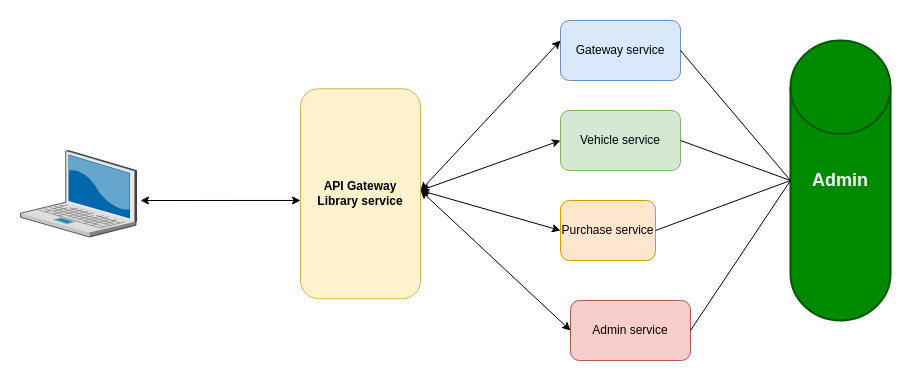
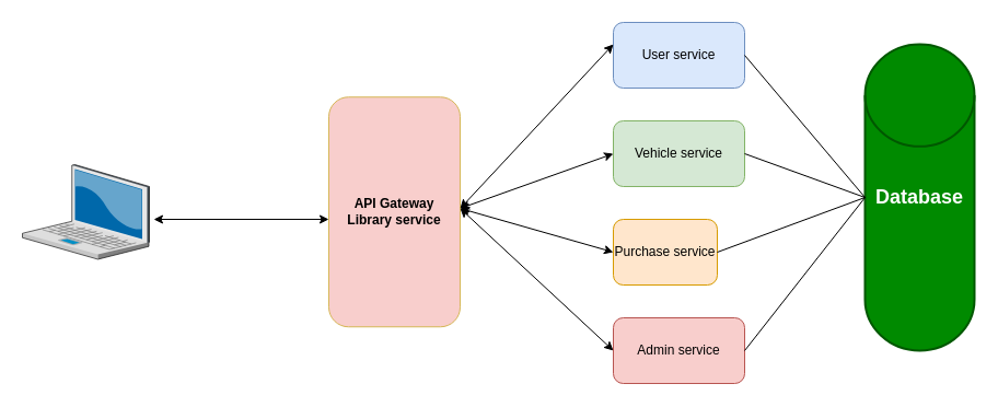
  <mxCell id="0" />
  <mxCell id="1" parent="0" />
  <mxCell id="2" value="" style="verticalLabelPosition=bottom;sketch=0;aspect=fixed;html=1;verticalAlign=top;strokeColor=none;align=center;outlineConnect=0;shape=mxgraph.citrix.laptop_2;" vertex="1" parent="1"><mxGeometry x="20" y="150" width="116" height="86.5" as="geometry" /></mxCell>
- <mxCell id="3" value="&lt;b&gt;API Gateway&lt;/b&gt;&lt;div&gt;&lt;b&gt;Library service&lt;/b&gt;&lt;/div&gt;" style="rounded=1;whiteSpace=wrap;html=1;fillColor=#fff2cc;strokeColor=#d6b656;" vertex="1" parent="1"><mxGeometry x="300" y="88.25" width="120" height="210" as="geometry" /></mxCell>
- <mxCell id="4" value="Gateway service" style="rounded=1;whiteSpace=wrap;html=1;fillColor=#dae8fc;strokeColor=#6c8ebf;" vertex="1" parent="1"><mxGeometry x="560" y="20" width="120" height="60" as="geometry" /></mxCell>
+ <mxCell id="3" value="&lt;b&gt;API Gateway&lt;/b&gt;&lt;div&gt;&lt;b&gt;Library service&lt;/b&gt;&lt;/div&gt;" style="rounded=1;whiteSpace=wrap;html=1;fillColor=#f8cecc;strokeColor=#d6b656;" vertex="1" parent="1"><mxGeometry x="300" y="88.25" width="120" height="210" as="geometry" /></mxCell>
+ <mxCell id="4" value="User service" style="rounded=1;whiteSpace=wrap;html=1;fillColor=#dae8fc;strokeColor=#6c8ebf;" vertex="1" parent="1"><mxGeometry x="560" y="20" width="120" height="60" as="geometry" /></mxCell>
  <mxCell id="5" value="Vehicle&lt;span style=&quot;color: rgba(0, 0, 0, 0); font-family: monospace; font-size: 0px; text-align: start; text-wrap: nowrap;&quot;&gt;%3CmxGraphModel%3E%3Croot%3E%3CmxCell%20id%3D%220%22%2F%3E%3CmxCell%20id%3D%221%22%20parent%3D%220%22%2F%3E%3CmxCell%20id%3D%222%22%20value%3D%22User%20service%22%20style%3D%22rounded%3D1%3BwhiteSpace%3Dwrap%3Bhtml%3D1%3B%22%20vertex%3D%221%22%20parent%3D%221%22%3E%3CmxGeometry%20x%3D%22610%22%20y%3D%2240%22%20width%3D%22120%22%20height%3D%2260%22%20as%3D%22geometry%22%2F%3E%3C%2FmxCell%3E%3C%2Froot%3E%3C%2FmxGraphModel%3E&lt;/span&gt;&amp;nbsp;service" style="rounded=1;whiteSpace=wrap;html=1;fillColor=#d5e8d4;strokeColor=#82b366;" vertex="1" parent="1"><mxGeometry x="560" y="110" width="120" height="60" as="geometry" /></mxCell>
  <mxCell id="6" value="Purchase service" style="rounded=1;whiteSpace=wrap;html=1;fillColor=#ffe6cc;strokeColor=#d79b00;" vertex="1" parent="1"><mxGeometry x="560" y="200" width="95" height="60" as="geometry" /></mxCell>
- <mxCell id="7" value="Admin service" style="rounded=1;whiteSpace=wrap;html=1;fillColor=#f8cecc;strokeColor=#b85450;" vertex="1" parent="1"><mxGeometry x="570" y="300" width="120" height="60" as="geometry" /></mxCell>
- <mxCell id="8" value="&lt;b&gt;&lt;font style=&quot;font-size: 18px;&quot;&gt;Admin&lt;/font&gt;&lt;/b&gt;" style="strokeWidth=2;html=1;shape=mxgraph.flowchart.database;whiteSpace=wrap;fillColor=#008a00;fontColor=#ffffff;strokeColor=#005700;" vertex="1" parent="1"><mxGeometry x="790" y="40" width="100" height="280" as="geometry" /></mxCell>
+ <mxCell id="7" value="Admin service" style="rounded=1;whiteSpace=wrap;html=1;fillColor=#f8cecc;strokeColor=#b85450;" vertex="1" parent="1"><mxGeometry x="560" y="290" width="120" height="60" as="geometry" /></mxCell>
+ <mxCell id="8" value="&lt;b&gt;&lt;font style=&quot;font-size: 18px;&quot;&gt;Database&lt;/font&gt;&lt;/b&gt;" style="strokeWidth=2;html=1;shape=mxgraph.flowchart.database;whiteSpace=wrap;fillColor=#008a00;fontColor=#ffffff;strokeColor=#005700;" vertex="1" parent="1"><mxGeometry x="790" y="40" width="100" height="280" as="geometry" /></mxCell>
  <mxCell id="9" value="" style="endArrow=classic;startArrow=classic;html=1;rounded=0;entryX=0;entryY=0.532;entryDx=0;entryDy=0;entryPerimeter=0;" edge="1" parent="1" target="3"><mxGeometry width="50" height="50" relative="1" as="geometry"><mxPoint x="140" y="200" as="sourcePoint" /><mxPoint x="290" y="200" as="targetPoint" /></mxGeometry></mxCell>
  <mxCell id="10" value="" style="endArrow=classic;startArrow=classic;html=1;rounded=0;exitX=1;exitY=0.485;exitDx=0;exitDy=0;exitPerimeter=0;" edge="1" parent="1" source="3"><mxGeometry width="50" height="50" relative="1" as="geometry"><mxPoint x="410" y="190" as="sourcePoint" /><mxPoint x="560" y="40" as="targetPoint" /></mxGeometry></mxCell>
  <mxCell id="11" value="" style="endArrow=classic;startArrow=classic;html=1;rounded=0;entryX=0;entryY=0.5;entryDx=0;entryDy=0;" edge="1" parent="1" target="5"><mxGeometry width="50" height="50" relative="1" as="geometry"><mxPoint x="420" y="190" as="sourcePoint" /><mxPoint x="560" y="125" as="targetPoint" /></mxGeometry></mxCell>
  <mxCell id="12" value="" style="endArrow=classic;startArrow=classic;html=1;rounded=0;entryX=0;entryY=0.5;entryDx=0;entryDy=0;" edge="1" parent="1" target="6"><mxGeometry width="50" height="50" relative="1" as="geometry"><mxPoint x="420" y="190" as="sourcePoint" /><mxPoint x="570" y="220" as="targetPoint" /></mxGeometry></mxCell>
  <mxCell id="13" value="" style="endArrow=classic;startArrow=classic;html=1;rounded=0;entryX=0;entryY=0.5;entryDx=0;entryDy=0;" edge="1" parent="1" target="7"><mxGeometry width="50" height="50" relative="1" as="geometry"><mxPoint x="420" y="190" as="sourcePoint" /><mxPoint x="590" y="70" as="targetPoint" /></mxGeometry></mxCell>
  <mxCell id="14" value="" style="endArrow=none;html=1;rounded=0;" edge="1" parent="1"><mxGeometry width="50" height="50" relative="1" as="geometry"><mxPoint x="680" y="50" as="sourcePoint" /><mxPoint x="790" y="180" as="targetPoint" /></mxGeometry></mxCell>
  <mxCell id="15" value="" style="endArrow=none;html=1;rounded=0;exitX=1;exitY=0.5;exitDx=0;exitDy=0;" edge="1" parent="1" source="5"><mxGeometry width="50" height="50" relative="1" as="geometry"><mxPoint x="690" y="60" as="sourcePoint" /><mxPoint x="790" y="180" as="targetPoint" /></mxGeometry></mxCell>
  <mxCell id="16" value="" style="endArrow=none;html=1;rounded=0;exitX=1;exitY=0.5;exitDx=0;exitDy=0;" edge="1" parent="1" source="6"><mxGeometry width="50" height="50" relative="1" as="geometry"><mxPoint x="688" y="220" as="sourcePoint" /><mxPoint x="790" y="180" as="targetPoint" /></mxGeometry></mxCell>
  <mxCell id="17" value="" style="endArrow=none;html=1;rounded=0;exitX=1;exitY=0.5;exitDx=0;exitDy=0;" edge="1" parent="1" source="7"><mxGeometry width="50" height="50" relative="1" as="geometry"><mxPoint x="688" y="320" as="sourcePoint" /><mxPoint x="790" y="180" as="targetPoint" /></mxGeometry></mxCell>
